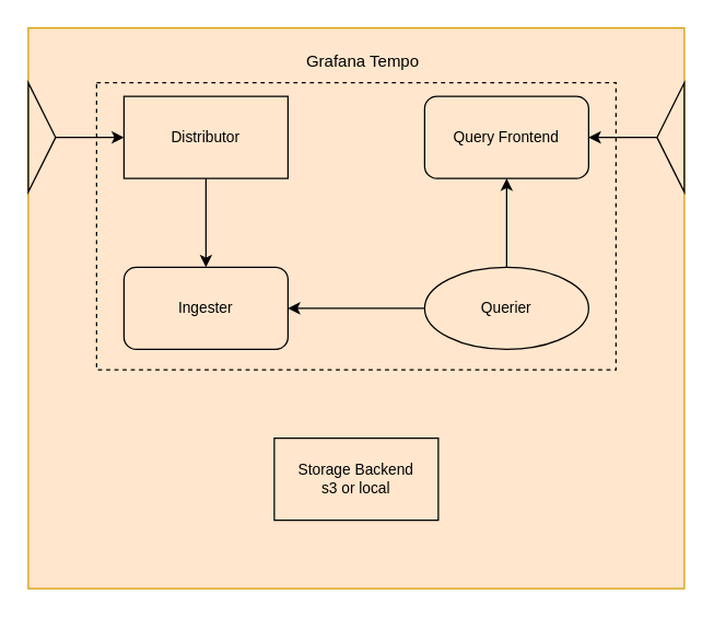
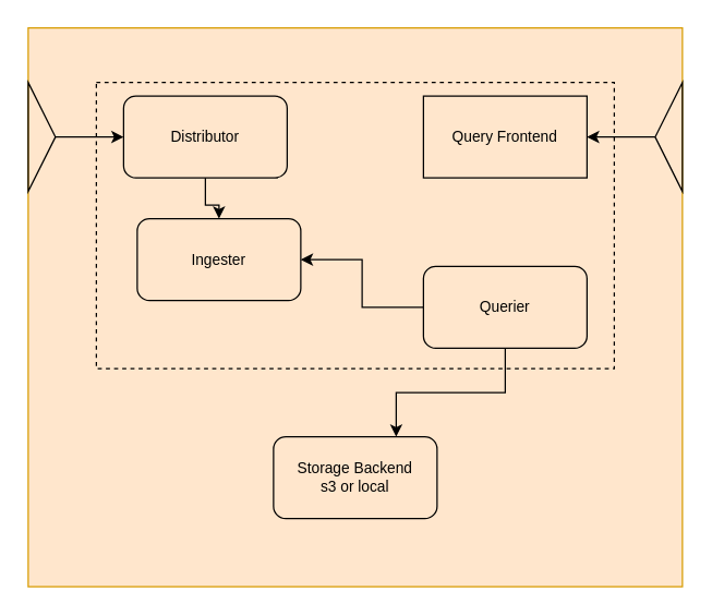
  <mxCell id="0" />
  <mxCell id="1" parent="0" />
  <mxCell id="2" value="" style="rounded=0;whiteSpace=wrap;html=1;fillColor=#ffe6cc;strokeColor=#d79b00;" vertex="1" parent="1"><mxGeometry x="20" y="20" width="480" height="410" as="geometry" /></mxCell>
  <mxCell id="3" style="edgeStyle=orthogonalEdgeStyle;rounded=0;orthogonalLoop=1;jettySize=auto;html=1;entryX=0.5;entryY=0;entryDx=0;entryDy=0;" edge="1" parent="1" source="4" target="7"><mxGeometry relative="1" as="geometry" /></mxCell>
- <mxCell id="4" value="Distributor" style="whiteSpace=wrap;html=1;fontFamily=Helvetica;fontSize=11;fontColor=default;fillColor=none;rounded=0;" vertex="1" parent="1"><mxGeometry x="90" y="70" width="120" height="60" as="geometry" /></mxCell>
- <mxCell id="5" value="Grafana Tempo" style="text;html=1;strokeColor=none;fillColor=none;align=center;verticalAlign=middle;whiteSpace=wrap;rounded=0;" vertex="1" parent="1"><mxGeometry x="170" y="30" width="190" height="30" as="geometry" /></mxCell>
- <mxCell id="6" value="Query Frontend" style="rounded=1;whiteSpace=wrap;html=1;fontFamily=Helvetica;fontSize=11;fontColor=default;fillColor=none;" vertex="1" parent="1"><mxGeometry x="310" y="70" width="120" height="60" as="geometry" /></mxCell>
- <mxCell id="7" value="Ingester" style="rounded=1;whiteSpace=wrap;html=1;fontFamily=Helvetica;fontSize=11;fontColor=default;fillColor=none;" vertex="1" parent="1"><mxGeometry x="90" y="195" width="120" height="60" as="geometry" /></mxCell>
- <mxCell id="8" style="edgeStyle=orthogonalEdgeStyle;rounded=0;orthogonalLoop=1;jettySize=auto;html=1;" edge="1" parent="1" source="10" target="6"><mxGeometry relative="1" as="geometry" /></mxCell>
+ <mxCell id="4" value="Distributor" style="rounded=1;whiteSpace=wrap;html=1;fontFamily=Helvetica;fontSize=11;fontColor=default;fillColor=none;" vertex="1" parent="1"><mxGeometry x="90" y="70" width="120" height="60" as="geometry" /></mxCell>
+ <mxCell id="6" value="Query Frontend" style="whiteSpace=wrap;html=1;fontFamily=Helvetica;fontSize=11;fontColor=default;fillColor=none;rounded=0;" vertex="1" parent="1"><mxGeometry x="310" y="70" width="120" height="60" as="geometry" /></mxCell>
+ <mxCell id="7" value="Ingester" style="rounded=1;whiteSpace=wrap;html=1;fontFamily=Helvetica;fontSize=11;fontColor=default;fillColor=none;" vertex="1" parent="1"><mxGeometry x="100" y="160" width="120" height="60" as="geometry" /></mxCell>
+ <mxCell id="8" style="edgeStyle=orthogonalEdgeStyle;rounded=0;orthogonalLoop=1;jettySize=auto;html=1;entryX=0.75;entryY=0;entryDx=0;entryDy=0;" edge="1" parent="1" source="10" target="11"><mxGeometry relative="1" as="geometry" /></mxCell>
  <mxCell id="9" style="edgeStyle=orthogonalEdgeStyle;rounded=0;orthogonalLoop=1;jettySize=auto;html=1;entryX=1;entryY=0.5;entryDx=0;entryDy=0;" edge="1" parent="1" source="10" target="7"><mxGeometry relative="1" as="geometry" /></mxCell>
- <mxCell id="10" value="Querier" style="ellipse;whiteSpace=wrap;html=1;fontFamily=Helvetica;fontSize=11;fontColor=default;fillColor=none;" vertex="1" parent="1"><mxGeometry x="310" y="195" width="120" height="60" as="geometry" /></mxCell>
- <mxCell id="11" value="Storage Backend&lt;div&gt;s3 or local&lt;/div&gt;" style="whiteSpace=wrap;html=1;fontFamily=Helvetica;fontSize=11;fontColor=default;fillColor=none;rounded=0;" vertex="1" parent="1"><mxGeometry x="200" y="320" width="120" height="60" as="geometry" /></mxCell>
+ <mxCell id="10" value="Querier" style="rounded=1;whiteSpace=wrap;html=1;fontFamily=Helvetica;fontSize=11;fontColor=default;fillColor=none;" vertex="1" parent="1"><mxGeometry x="310" y="195" width="120" height="60" as="geometry" /></mxCell>
+ <mxCell id="11" value="Storage Backend&lt;div&gt;s3 or local&lt;/div&gt;" style="rounded=1;whiteSpace=wrap;html=1;fontFamily=Helvetica;fontSize=11;fontColor=default;fillColor=none;" vertex="1" parent="1"><mxGeometry x="200" y="320" width="120" height="60" as="geometry" /></mxCell>
  <mxCell id="12" style="edgeStyle=orthogonalEdgeStyle;rounded=0;orthogonalLoop=1;jettySize=auto;html=1;entryX=0;entryY=0.5;entryDx=0;entryDy=0;" edge="1" parent="1" source="13" target="4"><mxGeometry relative="1" as="geometry" /></mxCell>
  <mxCell id="13" value="" style="triangle;whiteSpace=wrap;html=1;fillColor=none;" vertex="1" parent="1"><mxGeometry x="20" y="60" width="20" height="80" as="geometry" /></mxCell>
  <mxCell id="14" style="edgeStyle=orthogonalEdgeStyle;rounded=0;orthogonalLoop=1;jettySize=auto;html=1;entryX=1;entryY=0.5;entryDx=0;entryDy=0;" edge="1" parent="1" source="15" target="6"><mxGeometry relative="1" as="geometry" /></mxCell>
  <mxCell id="15" value="" style="triangle;whiteSpace=wrap;html=1;fillColor=none;rotation=-180;" vertex="1" parent="1"><mxGeometry x="480" y="60" width="20" height="80" as="geometry" /></mxCell>
  <mxCell id="16" value="" style="rounded=0;whiteSpace=wrap;html=1;fillColor=none;dashed=1;" vertex="1" parent="1"><mxGeometry x="70" y="60" width="380" height="210" as="geometry" /></mxCell>
